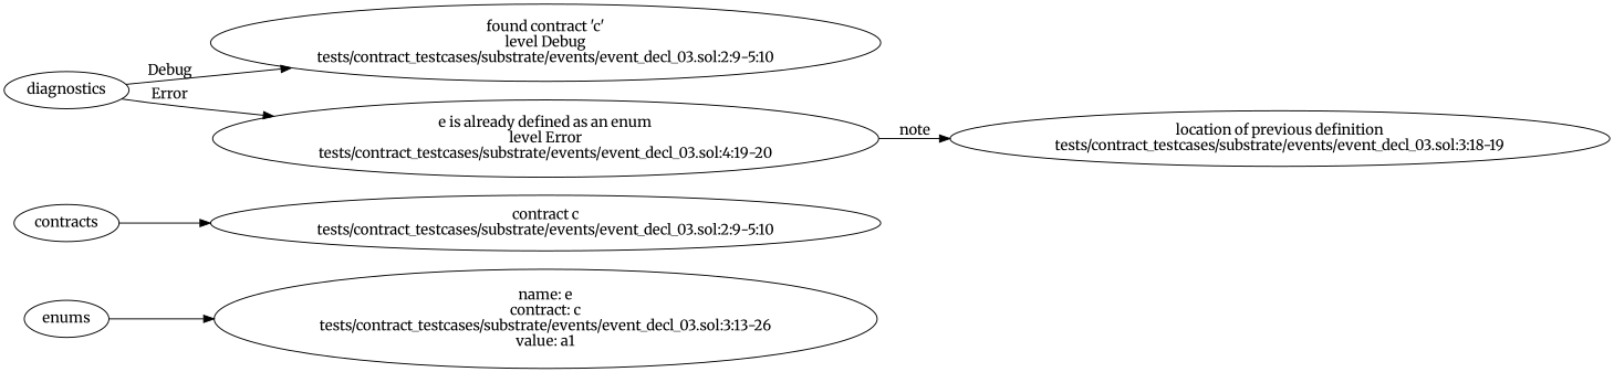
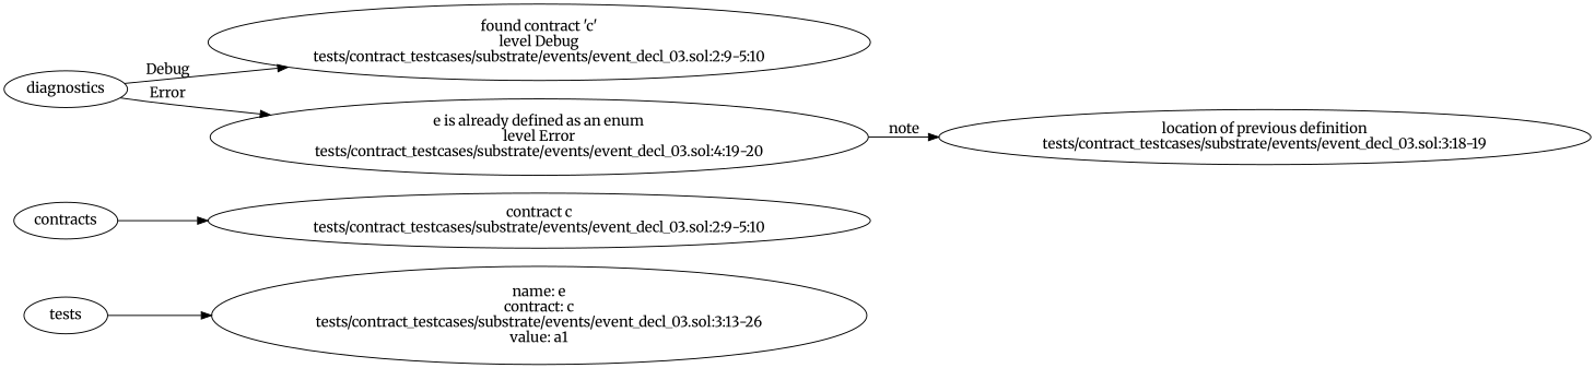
  strict digraph {
    rankdir=LR
    fontname=Merriweather
    node [fontname=Merriweather]
    edge [fontname=Merriweather]
    n1 [label="name: e\ncontract: c\ntests/contract_testcases/substrate/events/event_decl_03.sol:3:13-26\nvalue: a1"]
    n2 [label="contract c\ntests/contract_testcases/substrate/events/event_decl_03.sol:2:9-5:10"]
    n3 [label="found contract 'c'\nlevel Debug\ntests/contract_testcases/substrate/events/event_decl_03.sol:2:9-5:10"]
    n4 [label="e is already defined as an enum\nlevel Error\ntests/contract_testcases/substrate/events/event_decl_03.sol:4:19-20"]
    n5 [label="location of previous definition\ntests/contract_testcases/substrate/events/event_decl_03.sol:3:18-19"]
-   enums
+   enums [label=tests]
    contracts
    diagnostics
    n4 -> n5 [label=note]
    enums -> n1
    contracts -> n2
    diagnostics -> n3 [label=Debug]
    diagnostics -> n4 [label=Error]
  }
